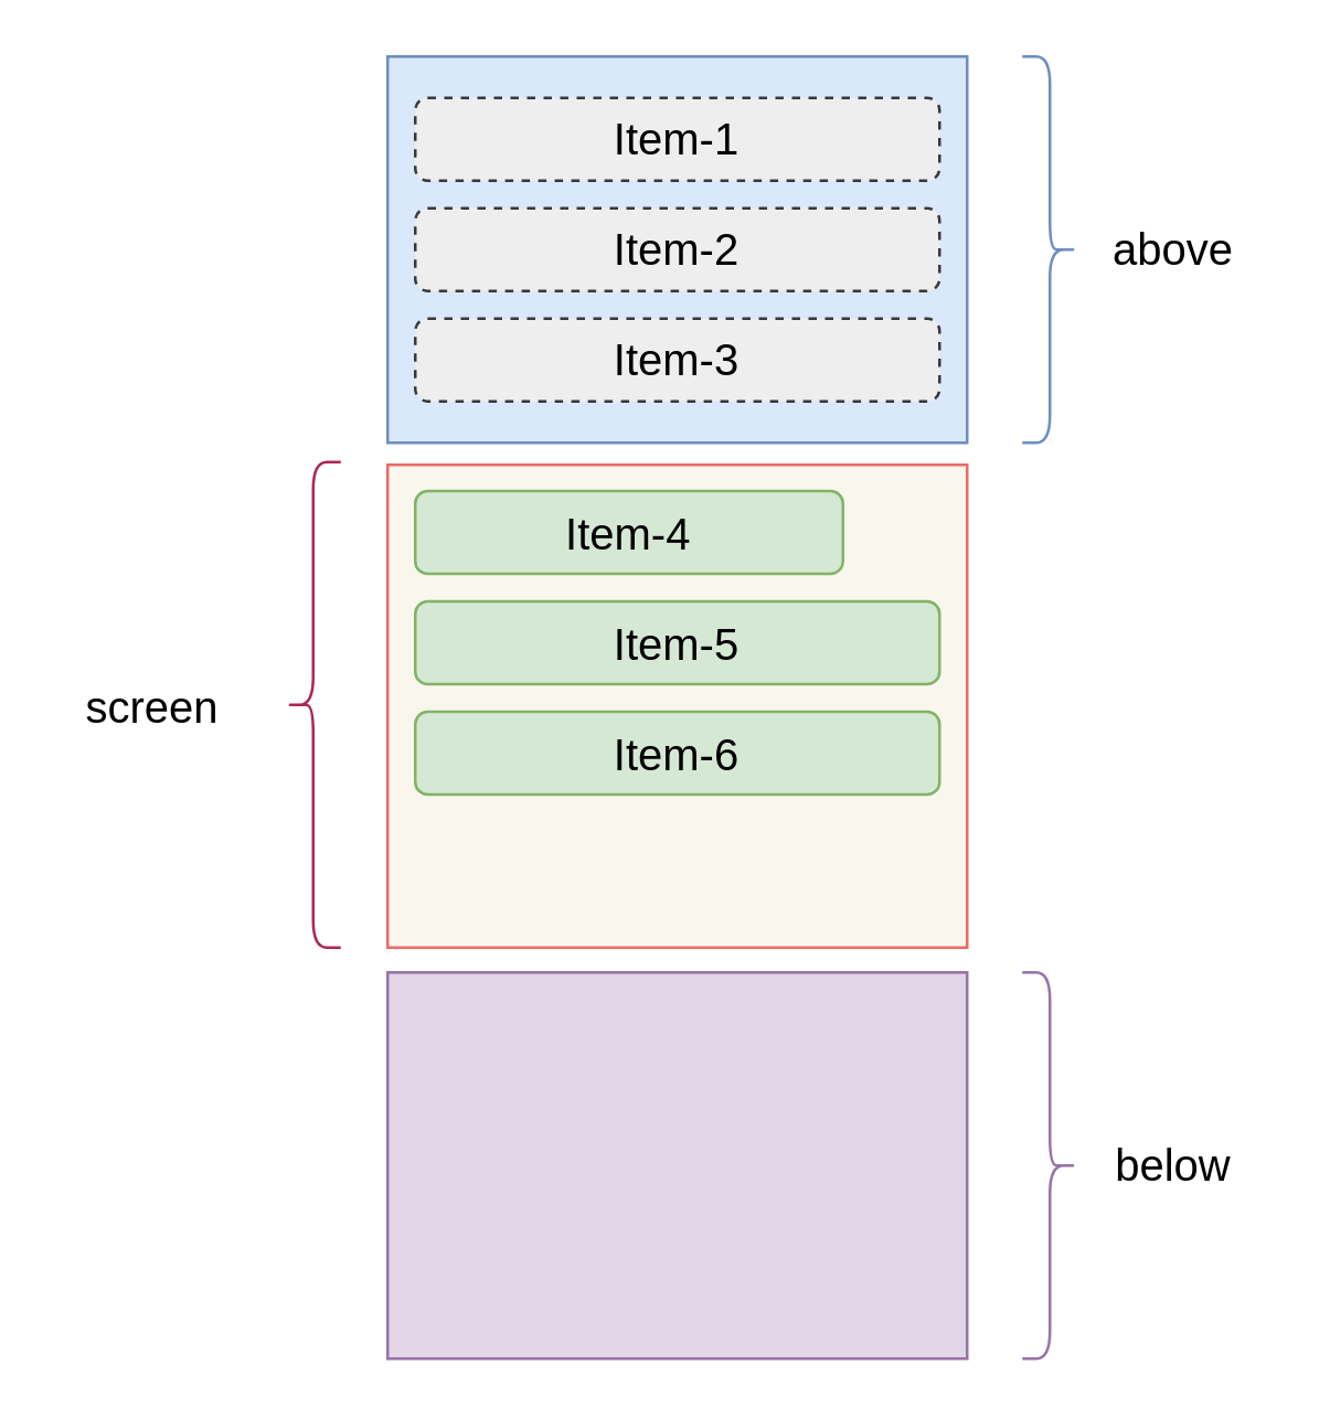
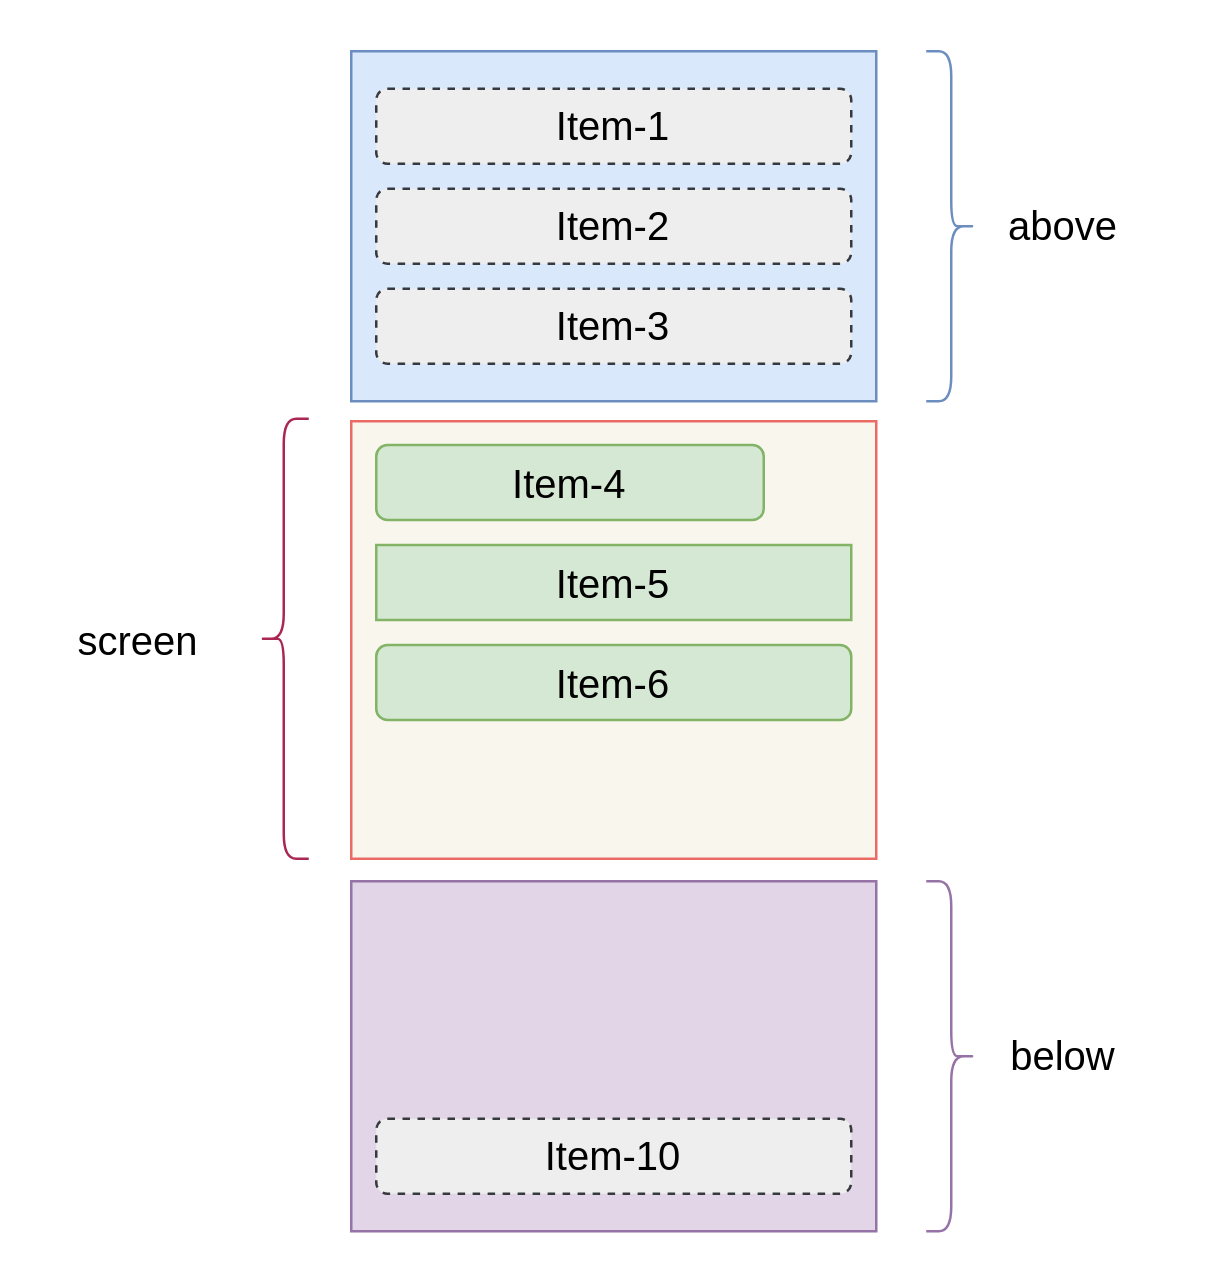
  <mxCell id="0" />
  <mxCell id="1" parent="0" />
  <mxCell id="2" value="" style="rounded=0;whiteSpace=wrap;html=1;fillColor=#dae8fc;strokeColor=#6c8ebf;" vertex="1" parent="1"><mxGeometry x="140" y="20" width="210" height="140" as="geometry" /></mxCell>
  <mxCell id="3" value="" style="rounded=0;whiteSpace=wrap;html=1;fillColor=#f9f7ed;strokeColor=#EA6B66;" parent="1" vertex="1"><mxGeometry x="140" y="168" width="210" height="175" as="geometry" /></mxCell>
  <mxCell id="4" value="&lt;font style=&quot;font-size: 16px&quot;&gt;Item-4&lt;/font&gt;" style="rounded=1;whiteSpace=wrap;html=1;fillColor=#d5e8d4;strokeColor=#82b366;" parent="1" vertex="1"><mxGeometry x="150" y="177.5" width="155" height="30" as="geometry" /></mxCell>
- <mxCell id="5" value="&lt;font style=&quot;font-size: 16px&quot;&gt;Item-5&lt;/font&gt;" style="rounded=1;whiteSpace=wrap;html=1;fillColor=#d5e8d4;strokeColor=#82b366;" parent="1" vertex="1"><mxGeometry x="150" y="217.5" width="190" height="30" as="geometry" /></mxCell>
+ <mxCell id="5" value="&lt;font style=&quot;font-size: 16px&quot;&gt;Item-5&lt;/font&gt;" style="whiteSpace=wrap;html=1;fillColor=#d5e8d4;strokeColor=#82b366;rounded=0;" parent="1" vertex="1"><mxGeometry x="150" y="217.5" width="190" height="30" as="geometry" /></mxCell>
  <mxCell id="6" value="&lt;font style=&quot;font-size: 16px&quot;&gt;Item-6&lt;/font&gt;" style="rounded=1;whiteSpace=wrap;html=1;fillColor=#d5e8d4;strokeColor=#82b366;" parent="1" vertex="1"><mxGeometry x="150" y="257.5" width="190" height="30" as="geometry" /></mxCell>
  <mxCell id="7" value="" style="shape=curlyBracket;whiteSpace=wrap;html=1;rounded=1;fillColor=#FFCCCC;strokeColor=#AB2753;strokeWidth=1;" parent="1" vertex="1"><mxGeometry x="103" y="167" width="20" height="176" as="geometry" /></mxCell>
  <mxCell id="8" value="screen" style="text;html=1;strokeColor=none;fillColor=none;align=center;verticalAlign=middle;whiteSpace=wrap;rounded=0;fontSize=16;rotation=0;textDirection=rtl;" parent="1" vertex="1"><mxGeometry x="20" y="245.5" width="70" height="20" as="geometry" /></mxCell>
  <mxCell id="9" value="&lt;font style=&quot;font-size: 16px&quot;&gt;Item-1&lt;/font&gt;" style="rounded=1;whiteSpace=wrap;html=1;fillColor=#eeeeee;strokeColor=#36393d;dashed=1;" parent="1" vertex="1"><mxGeometry x="150" y="35" width="190" height="30" as="geometry" /></mxCell>
  <mxCell id="10" value="&lt;font style=&quot;font-size: 16px&quot;&gt;Item-2&lt;/font&gt;" style="rounded=1;whiteSpace=wrap;html=1;fillColor=#eeeeee;strokeColor=#36393d;dashed=1;" parent="1" vertex="1"><mxGeometry x="150" y="75" width="190" height="30" as="geometry" /></mxCell>
  <mxCell id="11" value="&lt;font style=&quot;font-size: 16px&quot;&gt;Item-3&lt;/font&gt;" style="rounded=1;whiteSpace=wrap;html=1;fillColor=#eeeeee;strokeColor=#36393d;dashed=1;" parent="1" vertex="1"><mxGeometry x="150" y="115" width="190" height="30" as="geometry" /></mxCell>
  <mxCell id="12" value="" style="rounded=0;whiteSpace=wrap;html=1;fillColor=#e1d5e7;strokeColor=#9673a6;" vertex="1" parent="1"><mxGeometry x="140" y="352" width="210" height="140" as="geometry" /></mxCell>
+ <mxCell id="13" value="&lt;font style=&quot;font-size: 16px&quot;&gt;Item-10&lt;/font&gt;" style="rounded=1;whiteSpace=wrap;html=1;fillColor=#eeeeee;strokeColor=#36393d;dashed=1;" vertex="1" parent="1"><mxGeometry x="150" y="447" width="190" height="30" as="geometry" /></mxCell>
  <mxCell id="14" value="" style="shape=curlyBracket;whiteSpace=wrap;html=1;rounded=1;rotation=180;fillColor=#e1d5e7;strokeColor=#9673a6;" vertex="1" parent="1"><mxGeometry x="370" y="352" width="20" height="140" as="geometry" /></mxCell>
  <mxCell id="15" value="" style="shape=curlyBracket;whiteSpace=wrap;html=1;rounded=1;rotation=180;fillColor=#dae8fc;strokeColor=#6c8ebf;" vertex="1" parent="1"><mxGeometry x="370" y="20" width="20" height="140" as="geometry" /></mxCell>
  <mxCell id="16" value="above" style="text;html=1;strokeColor=none;fillColor=none;align=center;verticalAlign=middle;whiteSpace=wrap;rounded=0;fontSize=16;rotation=0;textDirection=rtl;" vertex="1" parent="1"><mxGeometry x="390" y="80" width="70" height="20" as="geometry" /></mxCell>
  <mxCell id="17" value="below" style="text;html=1;strokeColor=none;fillColor=none;align=center;verticalAlign=middle;whiteSpace=wrap;rounded=0;fontSize=16;rotation=0;textDirection=rtl;" vertex="1" parent="1"><mxGeometry x="390" y="412" width="70" height="20" as="geometry" /></mxCell>
